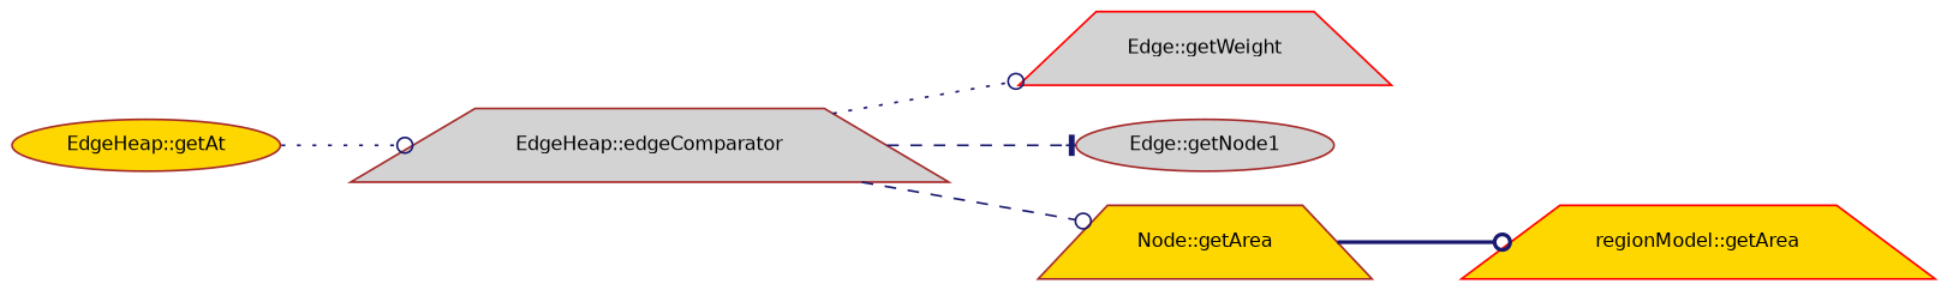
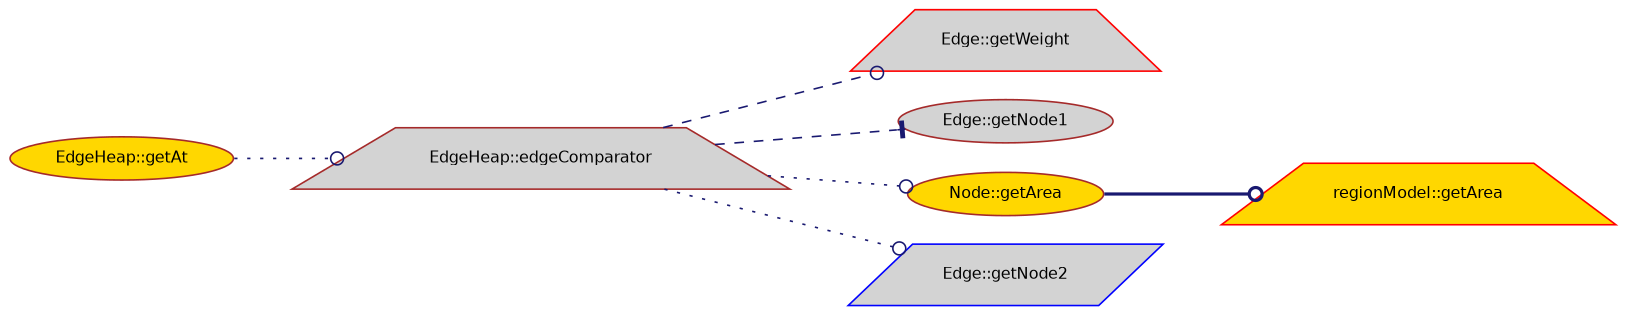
  digraph {
    rankdir=LR
    node [color=brown fillcolor=lightgrey fontname=Helvetica fontsize=10 shape=trapezium style=filled]
    edge [arrowhead=odot color=midnightblue fontname=Helvetica fontsize=10 labelfontname=Helvetica labelfontsize=10 style=dashed]
    n1 [fillcolor=gold fontcolor=black height=0.2 label="EdgeHeap::getAt" shape=ellipse width=0.4]
    n2 [height=0.2 label="EdgeHeap::edgeComparator" width=0.4]
    n3 [color=red height=0.2 label="Edge::getWeight" width=0.4]
    n4 [height=0.2 label="Edge::getNode1" shape=ellipse width=0.4]
-   n5 [fillcolor=gold height=0.2 label="Node::getArea" width=0.4]
+   n5 [fillcolor=gold height=0.2 label="Node::getArea" shape=ellipse width=0.4]
+   n6 [color=blue height=0.2 label="Edge::getNode2" shape=parallelogram width=0.4]
    n7 [color=red fillcolor=gold height=0.2 label="regionModel::getArea" width=0.4]
    n1 -> n2 [style=dotted]
-   n2 -> n3 [style=dotted]
+   n2 -> n3
    n2 -> n4 [arrowhead=tee]
-   n2 -> n5
+   n2 -> n5 [style=dotted]
+   n2 -> n6 [style=dotted]
    n5 -> n7 [style=bold]
  }
